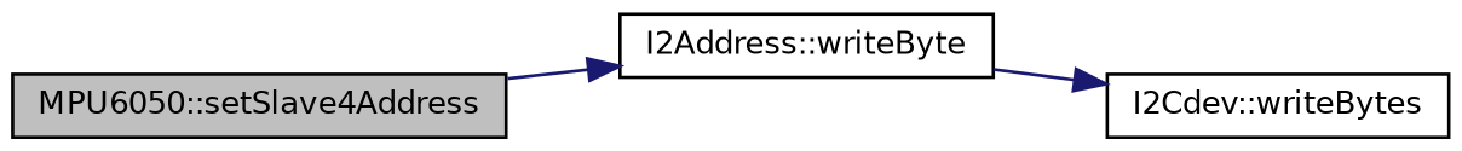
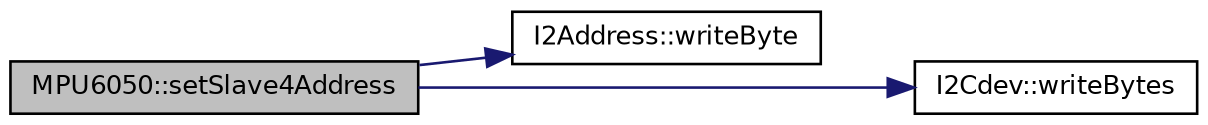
  digraph {
    rankdir=LR
    node [color=black fillcolor=white fontname=Helvetica fontsize=10 shape=record style=filled]
    edge [color=midnightblue fontname=Helvetica fontsize=10 labelfontname=Helvetica labelfontsize=10 style=solid]
    n1 [fillcolor=grey75 fontcolor=black height=0.2 label="MPU6050::setSlave4Address" width=0.4]
    n2 [height=0.2 label="I2Address::writeByte" width=0.4]
    n3 [height=0.2 label="I2Cdev::writeBytes" width=0.4]
    n1 -> n2
-   n2 -> n3
+   n1 -> n3
  }
